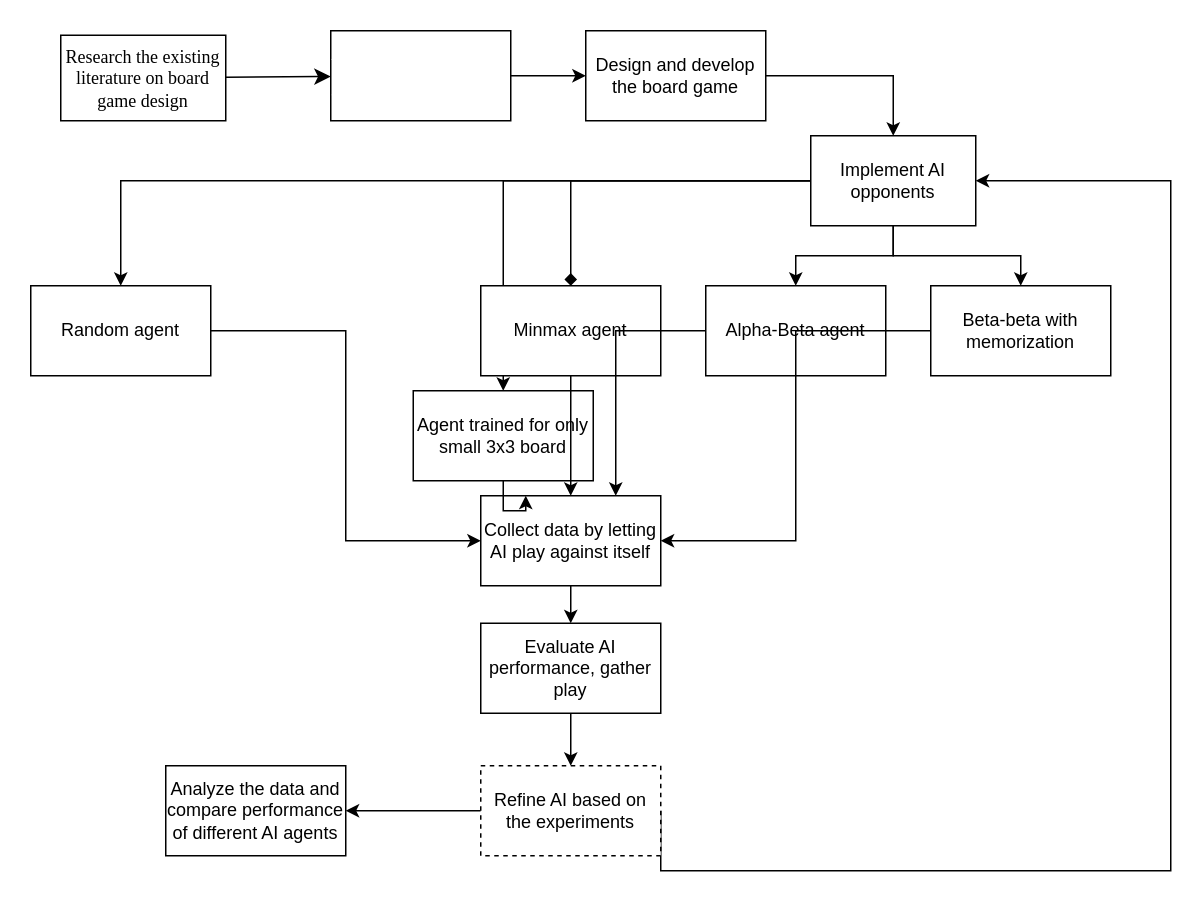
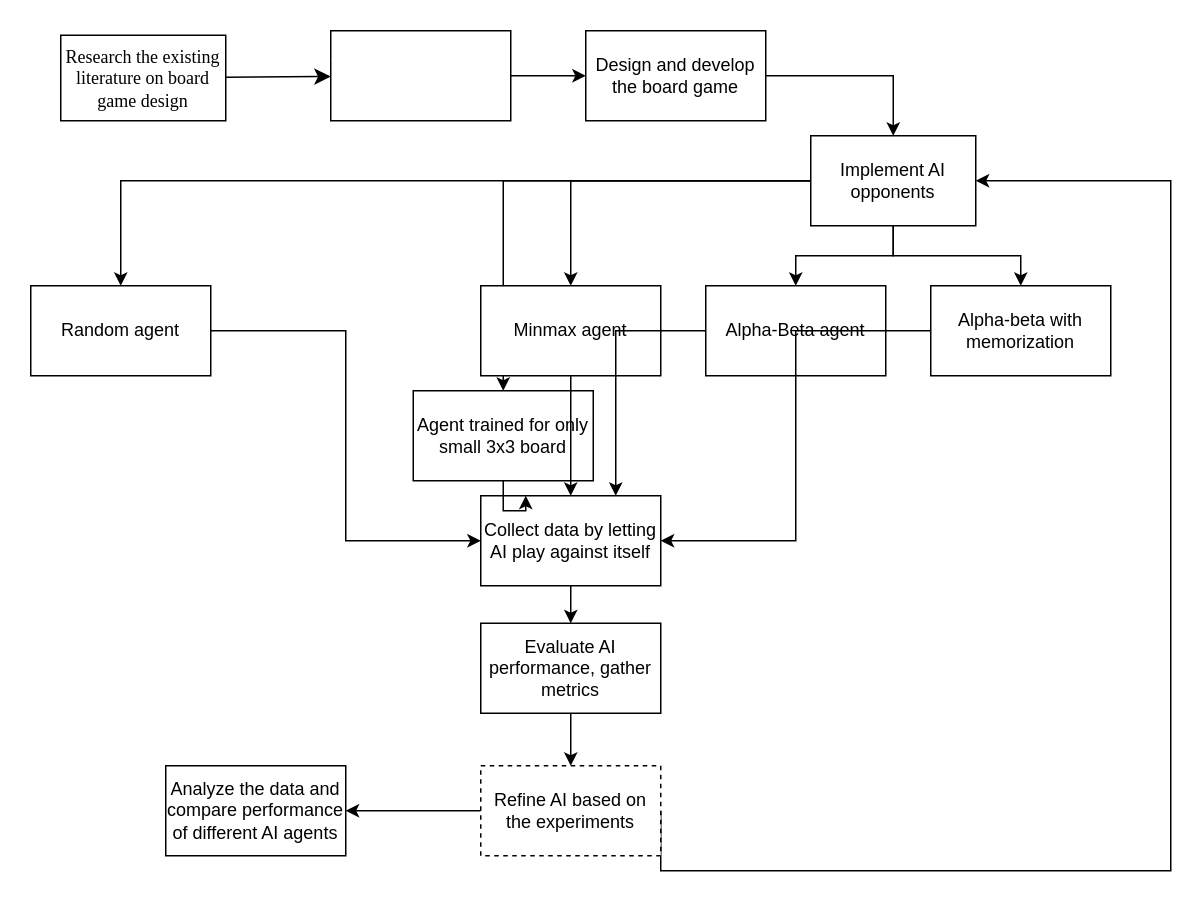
  <mxCell id="0" />
  <mxCell id="1" parent="0" />
  <mxCell id="2" style="edgeStyle=none;html=1;labelBackgroundColor=none;startFill=0;startSize=8;endFill=1;endSize=8;fontFamily=Verdana;fontSize=12;" parent="1" source="3" target="5" edge="1"><mxGeometry relative="1" as="geometry"><mxPoint x="400" y="52.72" as="targetPoint" /></mxGeometry></mxCell>
  <mxCell id="3" value="Research the existing literature on board game design" style="whiteSpace=wrap;html=1;rounded=0;shadow=0;comic=0;labelBackgroundColor=none;strokeWidth=1;fontFamily=Verdana;fontSize=12;align=center;" parent="1" vertex="1"><mxGeometry x="40" y="23" width="110" height="57" as="geometry" /></mxCell>
  <mxCell id="4" value="" style="edgeStyle=orthogonalEdgeStyle;rounded=0;orthogonalLoop=1;jettySize=auto;html=1;" parent="1" source="5" target="7" edge="1"><mxGeometry relative="1" as="geometry" /></mxCell>
  <mxCell id="5" value="&lt;div style=&quot;text-align: left;&quot;&gt;&lt;font face=&quot;Söhne, ui-sans-serif, system-ui, -apple-system, Segoe UI, Roboto, Ubuntu, Cantarell, Noto Sans, sans-serif, Helvetica Neue, Arial, Apple Color Emoji, Segoe UI Emoji, Segoe UI Symbol, Noto Color Emoji&quot; color=&quot;#ffffff&quot;&gt;Analyze different AI approaches suitable for the board game&lt;/font&gt;&lt;br&gt;&lt;/div&gt;" style="rounded=0;whiteSpace=wrap;html=1;" parent="1" vertex="1"><mxGeometry x="220" y="20" width="120" height="60" as="geometry" /></mxCell>
  <mxCell id="6" value="" style="edgeStyle=orthogonalEdgeStyle;rounded=0;orthogonalLoop=1;jettySize=auto;html=1;" parent="1" source="7" target="13" edge="1"><mxGeometry relative="1" as="geometry" /></mxCell>
  <mxCell id="7" value="Design and develop the board game" style="whiteSpace=wrap;html=1;rounded=0;" parent="1" vertex="1"><mxGeometry x="390" y="20" width="120" height="60" as="geometry" /></mxCell>
  <mxCell id="8" value="" style="edgeStyle=orthogonalEdgeStyle;rounded=0;orthogonalLoop=1;jettySize=auto;html=1;entryX=0.5;entryY=0;entryDx=0;entryDy=0;" edge="1" parent="1" source="13" target="25"><mxGeometry relative="1" as="geometry" /></mxCell>
- <mxCell id="9" style="edgeStyle=orthogonalEdgeStyle;rounded=0;orthogonalLoop=1;jettySize=auto;html=1;entryX=0.5;entryY=0;entryDx=0;entryDy=0;endArrow=diamond;" edge="1" parent="1" source="13" target="27"><mxGeometry relative="1" as="geometry" /></mxCell>
+ <mxCell id="9" style="edgeStyle=orthogonalEdgeStyle;rounded=0;orthogonalLoop=1;jettySize=auto;html=1;entryX=0.5;entryY=0;entryDx=0;entryDy=0;" edge="1" parent="1" source="13" target="27"><mxGeometry relative="1" as="geometry" /></mxCell>
  <mxCell id="10" style="edgeStyle=orthogonalEdgeStyle;rounded=0;orthogonalLoop=1;jettySize=auto;html=1;entryX=0.5;entryY=0;entryDx=0;entryDy=0;" edge="1" parent="1" source="13" target="29"><mxGeometry relative="1" as="geometry" /></mxCell>
  <mxCell id="11" style="edgeStyle=orthogonalEdgeStyle;rounded=0;orthogonalLoop=1;jettySize=auto;html=1;entryX=0.5;entryY=0;entryDx=0;entryDy=0;" edge="1" parent="1" source="13" target="31"><mxGeometry relative="1" as="geometry" /></mxCell>
  <mxCell id="12" style="edgeStyle=orthogonalEdgeStyle;rounded=0;orthogonalLoop=1;jettySize=auto;html=1;entryX=0.5;entryY=0;entryDx=0;entryDy=0;" edge="1" parent="1" source="13" target="23"><mxGeometry relative="1" as="geometry" /></mxCell>
  <mxCell id="13" value="Implement AI opponents" style="whiteSpace=wrap;html=1;rounded=0;" parent="1" vertex="1"><mxGeometry x="540" y="90" width="110" height="60" as="geometry" /></mxCell>
  <mxCell id="14" value="" style="edgeStyle=orthogonalEdgeStyle;rounded=0;orthogonalLoop=1;jettySize=auto;html=1;" parent="1" source="15" target="17" edge="1"><mxGeometry relative="1" as="geometry" /></mxCell>
  <mxCell id="15" value="Collect data by letting AI play against itself" style="rounded=0;whiteSpace=wrap;html=1;" parent="1" vertex="1"><mxGeometry x="320" y="330" width="120" height="60" as="geometry" /></mxCell>
  <mxCell id="16" value="" style="edgeStyle=orthogonalEdgeStyle;rounded=0;orthogonalLoop=1;jettySize=auto;html=1;" parent="1" source="17" target="20" edge="1"><mxGeometry relative="1" as="geometry" /></mxCell>
- <mxCell id="17" value="Evaluate AI performance, gather play" style="whiteSpace=wrap;html=1;rounded=0;" parent="1" vertex="1"><mxGeometry x="320" y="415" width="120" height="60" as="geometry" /></mxCell>
+ <mxCell id="17" value="Evaluate AI performance, gather metrics" style="whiteSpace=wrap;html=1;rounded=0;" parent="1" vertex="1"><mxGeometry x="320" y="415" width="120" height="60" as="geometry" /></mxCell>
  <mxCell id="18" value="" style="edgeStyle=orthogonalEdgeStyle;rounded=0;orthogonalLoop=1;jettySize=auto;html=1;" parent="1" source="20" target="21" edge="1"><mxGeometry relative="1" as="geometry" /></mxCell>
  <mxCell id="19" style="edgeStyle=orthogonalEdgeStyle;rounded=0;orthogonalLoop=1;jettySize=auto;html=1;entryX=1;entryY=0.5;entryDx=0;entryDy=0;exitX=1;exitY=0.5;exitDx=0;exitDy=0;" edge="1" parent="1" source="20" target="13"><mxGeometry relative="1" as="geometry"><Array as="points"><mxPoint x="440" y="580" /><mxPoint x="780" y="580" /><mxPoint x="780" y="120" /></Array></mxGeometry></mxCell>
  <mxCell id="20" value="Refine AI based on the experiments" style="whiteSpace=wrap;html=1;rounded=0;dashed=1;" parent="1" vertex="1"><mxGeometry x="320" y="510" width="120" height="60" as="geometry" /></mxCell>
  <mxCell id="21" value="Analyze the data and compare performance of different AI agents" style="whiteSpace=wrap;html=1;rounded=0;" parent="1" vertex="1"><mxGeometry x="110" y="510" width="120" height="60" as="geometry" /></mxCell>
  <mxCell id="22" style="edgeStyle=orthogonalEdgeStyle;rounded=0;orthogonalLoop=1;jettySize=auto;html=1;entryX=0;entryY=0.5;entryDx=0;entryDy=0;" edge="1" parent="1" source="23" target="15"><mxGeometry relative="1" as="geometry" /></mxCell>
  <mxCell id="23" value="Random agent" style="rounded=0;whiteSpace=wrap;html=1;" vertex="1" parent="1"><mxGeometry x="20" y="190" width="120" height="60" as="geometry" /></mxCell>
  <mxCell id="24" style="edgeStyle=orthogonalEdgeStyle;rounded=0;orthogonalLoop=1;jettySize=auto;html=1;entryX=0.25;entryY=0;entryDx=0;entryDy=0;" edge="1" parent="1" source="25" target="15"><mxGeometry relative="1" as="geometry" /></mxCell>
  <mxCell id="25" value="Agent trained for only small 3x3 board" style="rounded=0;whiteSpace=wrap;html=1;" vertex="1" parent="1"><mxGeometry x="275" y="260" width="120" height="60" as="geometry" /></mxCell>
  <mxCell id="26" style="edgeStyle=orthogonalEdgeStyle;rounded=0;orthogonalLoop=1;jettySize=auto;html=1;entryX=0.5;entryY=0;entryDx=0;entryDy=0;" edge="1" parent="1" source="27" target="15"><mxGeometry relative="1" as="geometry" /></mxCell>
  <mxCell id="27" value="Minmax agent" style="rounded=0;whiteSpace=wrap;html=1;" vertex="1" parent="1"><mxGeometry x="320" y="190" width="120" height="60" as="geometry" /></mxCell>
  <mxCell id="28" style="edgeStyle=orthogonalEdgeStyle;rounded=0;orthogonalLoop=1;jettySize=auto;html=1;entryX=0.75;entryY=0;entryDx=0;entryDy=0;" edge="1" parent="1" source="29" target="15"><mxGeometry relative="1" as="geometry" /></mxCell>
  <mxCell id="29" value="Alpha-Beta agent" style="rounded=0;whiteSpace=wrap;html=1;" vertex="1" parent="1"><mxGeometry x="470" y="190" width="120" height="60" as="geometry" /></mxCell>
  <mxCell id="30" style="edgeStyle=orthogonalEdgeStyle;rounded=0;orthogonalLoop=1;jettySize=auto;html=1;entryX=1;entryY=0.5;entryDx=0;entryDy=0;" edge="1" parent="1" source="31" target="15"><mxGeometry relative="1" as="geometry" /></mxCell>
- <mxCell id="31" value="Beta-beta with memorization" style="rounded=0;whiteSpace=wrap;html=1;" vertex="1" parent="1"><mxGeometry x="620" y="190" width="120" height="60" as="geometry" /></mxCell>
+ <mxCell id="31" value="Alpha-beta with memorization" style="rounded=0;whiteSpace=wrap;html=1;" vertex="1" parent="1"><mxGeometry x="620" y="190" width="120" height="60" as="geometry" /></mxCell>
